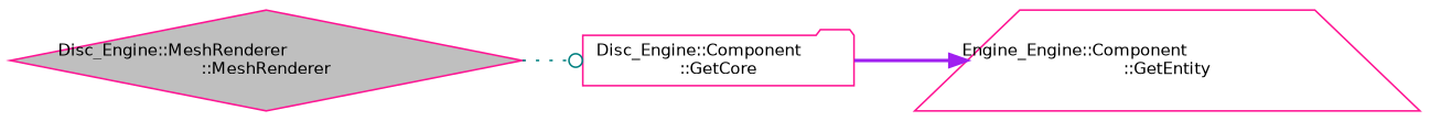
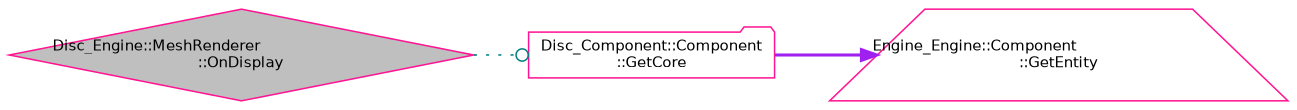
  digraph {
    rankdir=LR
    node [color=deeppink fillcolor=white fontname=Helvetica fontsize=10 style=filled]
    edge [fontname=Helvetica fontsize=10 labelfontname=Helvetica labelfontsize=10]
-   n1 [fillcolor=grey75 fontcolor=black height=0.2 label="Disc_Engine::MeshRenderer\l::MeshRenderer" shape=diamond width=0.4]
-   n2 [height=0.2 label="Disc_Engine::Component\l::GetCore" shape=folder width=0.4]
+   n1 [fillcolor=grey75 fontcolor=black height=0.2 label="Disc_Engine::MeshRenderer\l::OnDisplay" shape=diamond width=0.4]
+   n2 [height=0.2 label="Disc_Component::Component\l::GetCore" shape=folder width=0.4]
    n3 [height=0.2 label="Engine_Engine::Component\l::GetEntity" shape=trapezium width=0.4]
    n1 -> n2 [arrowhead=odot color=teal style=dotted]
    n2 -> n3 [arrowhead=normal color=purple style=bold]
  }
